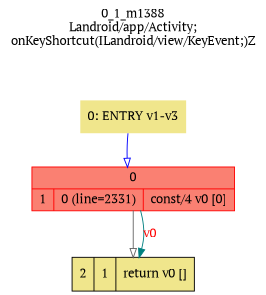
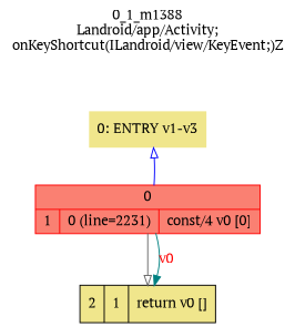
  digraph {
    fontname="PT Serif"
    label="0_1_m1388\nLandroid/app/Activity;\nonKeyShortcut(ILandroid/view/KeyEvent;)Z"
    labelloc=t
    rankdir=UD
    node [fillcolor=khaki fontname="PT Serif" shape=record style=filled]
    edge [arrowhead=onormal fontcolor=blue fontname="PT Serif" weight=100]
    n1 [label="0: ENTRY v1-v3" shape=plaintext]
-   n2 [color=red fillcolor=salmon label="{0|{1|0 (line=2331)|const/4 v0 [0]\l}}"]
+   n2 [color=red fillcolor=salmon label="{0|{1|0 (line=2231)|const/4 v0 [0]\l}}"]
    n3 [label="2|1|return v0 []\l"]
-   n1 -> n2 [color=blue]
+   n2 -> n1 [color=blue]
    n2 -> n3 [color=gray40]
    n2 -> n3 [arrowhead=normal color=teal fontcolor=red label=v0 weight=""]
  }
